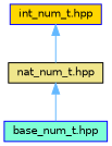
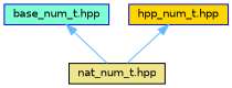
  digraph {
    node [color=blue fontname=Helvetica fontsize=10 shape=box style=filled]
    edge [color=steelblue1 dir=back fontname=Helvetica fontsize=10 labelfontname=Helvetica labelfontsize=10 style=solid]
    n1 [fillcolor=aquamarine fontcolor=black height=0.2 label="base_num_t.hpp" width=0.4]
    n2 [color=black fillcolor=khaki height=0.2 label="nat_num_t.hpp" width=0.4]
-   n3 [fillcolor=gold height=0.2 label="int_num_t.hpp" width=0.4]
-   n2 -> n1
+   n3 [fillcolor=gold height=0.2 label="hpp_num_t.hpp" width=0.4]
+   n1 -> n2
    n3 -> n2
  }
